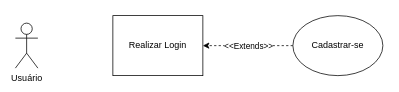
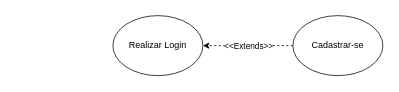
  <mxCell id="0" />
  <mxCell id="1" parent="0" />
- <mxCell id="2" value="Usuário" style="shape=umlActor;verticalLabelPosition=bottom;verticalAlign=top;html=1;outlineConnect=0;" vertex="1" parent="1"><mxGeometry x="20" y="30" width="30" height="60" as="geometry" /></mxCell>
- <mxCell id="3" value="Realizar Login" style="whiteSpace=wrap;html=1;rounded=0;" vertex="1" parent="1"><mxGeometry x="150" y="20" width="120" height="80" as="geometry" /></mxCell>
+ <mxCell id="3" value="Realizar Login" style="ellipse;whiteSpace=wrap;html=1;" vertex="1" parent="1"><mxGeometry x="150" y="20" width="120" height="80" as="geometry" /></mxCell>
  <mxCell id="4" value="" style="endArrow=classic;html=1;rounded=0;dashed=1;" edge="1" parent="1" target="3"><mxGeometry relative="1" as="geometry"><mxPoint x="390" y="60" as="sourcePoint" /><mxPoint x="440" y="70" as="targetPoint" /></mxGeometry></mxCell>
  <mxCell id="5" value="&amp;lt;&amp;lt;Extends&amp;gt;&amp;gt;" style="edgeLabel;resizable=0;html=1;align=center;verticalAlign=middle;" connectable="0" vertex="1" parent="4"><mxGeometry relative="1" as="geometry" /></mxCell>
  <mxCell id="6" value="Cadastrar-se" style="ellipse;whiteSpace=wrap;html=1;" vertex="1" parent="1"><mxGeometry x="390" y="20" width="120" height="80" as="geometry" /></mxCell>
